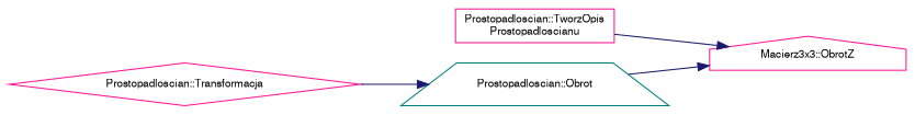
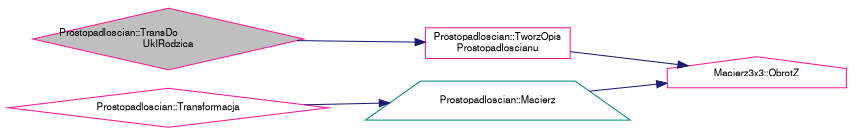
  digraph {
    rankdir=LR
    node [color=deeppink fillcolor=white fontname=FreeSans fontsize=10 shape=diamond style=filled]
    edge [color=midnightblue fontname=FreeSans fontsize=10 labelfontname=FreeSans labelfontsize=10 style=solid]
+   n1 [fillcolor=grey75 fontcolor=black height=0.2 label="Prostopadloscian::TransDo\lUklRodzica" width=0.4]
    n2 [height=0.2 label="Prostopadloscian::TworzOpis\lProstopadloscianu" shape=box width=0.4]
    n3 [height=0.2 label="Macierz3x3::ObrotZ" shape=house width=0.4]
    n4 [height=0.2 label="Prostopadloscian::Transformacja" width=0.4]
-   n5 [color=teal height=0.2 label="Prostopadloscian::Obrot" shape=trapezium width=0.4]
+   n5 [color=teal height=0.2 label="Prostopadloscian::Macierz" shape=trapezium width=0.4]
+   n1 -> n2
    n2 -> n3
    n4 -> n5
    n5 -> n3
  }
